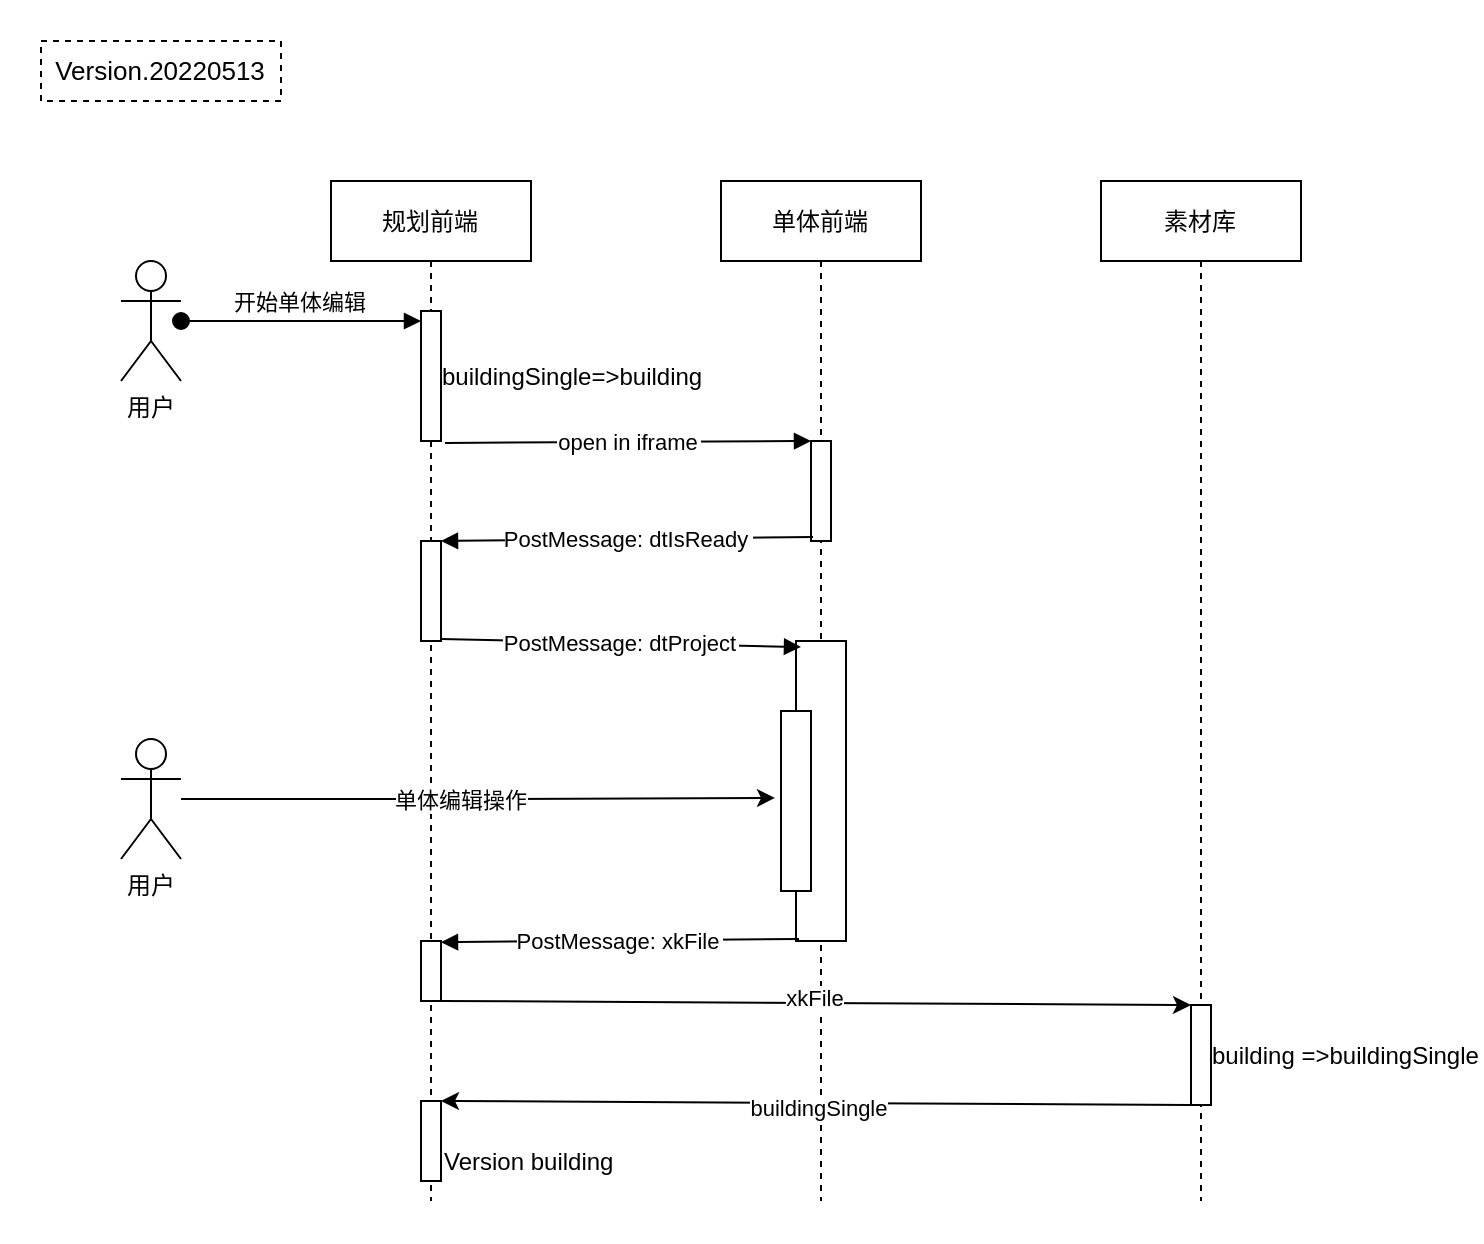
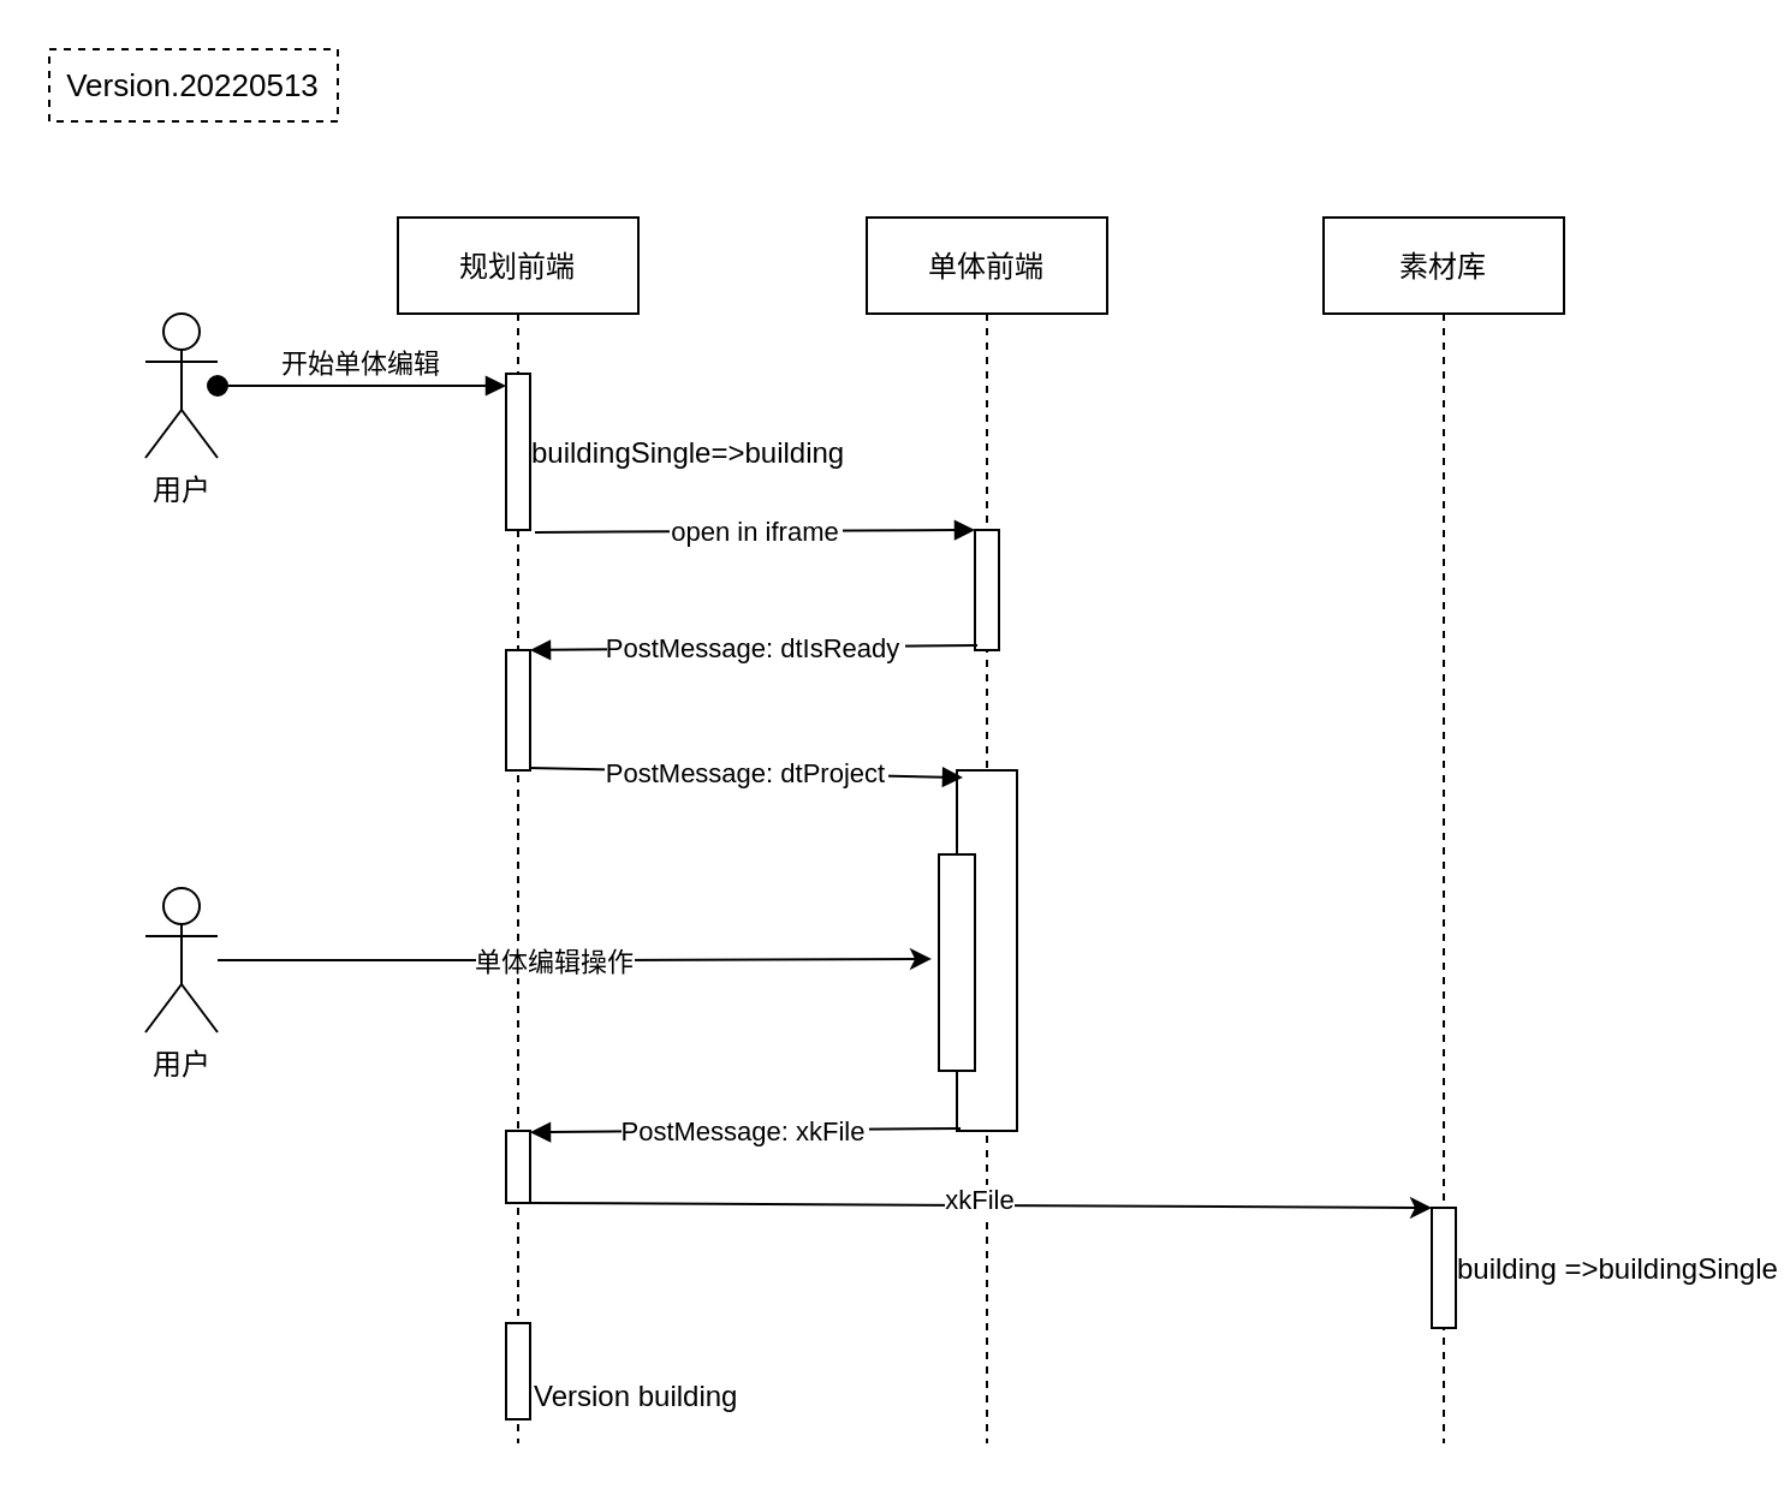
  <mxCell id="0" />
  <mxCell id="1" parent="0" />
  <mxCell id="2" value="规划前端" style="shape=umlLifeline;perimeter=lifelinePerimeter;container=1;collapsible=0;recursiveResize=0;rounded=0;shadow=0;strokeWidth=1;" parent="1" vertex="1"><mxGeometry x="165" y="90" width="100" height="510" as="geometry" /></mxCell>
  <mxCell id="3" value="buildingSingle=&gt;building" style="points=[];perimeter=orthogonalPerimeter;rounded=0;shadow=0;strokeWidth=1;align=left;spacingLeft=9;" parent="2" vertex="1"><mxGeometry x="45" y="65" width="10" height="65" as="geometry" /></mxCell>
  <mxCell id="4" value="" style="points=[];perimeter=orthogonalPerimeter;rounded=0;shadow=0;strokeWidth=1;" parent="2" vertex="1"><mxGeometry x="45" y="180" width="10" height="50" as="geometry" /></mxCell>
  <mxCell id="5" value="" style="points=[];perimeter=orthogonalPerimeter;rounded=0;shadow=0;strokeWidth=1;" parent="2" vertex="1"><mxGeometry x="45" y="380" width="10" height="30" as="geometry" /></mxCell>
  <mxCell id="6" value="Version building" style="points=[];perimeter=orthogonalPerimeter;rounded=0;shadow=0;strokeWidth=1;verticalAlign=bottom;align=left;spacingLeft=10;" parent="2" vertex="1"><mxGeometry x="45" y="460" width="10" height="40" as="geometry" /></mxCell>
  <mxCell id="7" value="单体前端" style="shape=umlLifeline;perimeter=lifelinePerimeter;container=1;collapsible=0;recursiveResize=0;rounded=0;shadow=0;strokeWidth=1;" parent="1" vertex="1"><mxGeometry x="360" y="90" width="100" height="510" as="geometry" /></mxCell>
  <mxCell id="8" value="" style="points=[];perimeter=orthogonalPerimeter;rounded=0;shadow=0;strokeWidth=1;" parent="7" vertex="1"><mxGeometry x="45" y="130" width="10" height="50" as="geometry" /></mxCell>
  <mxCell id="9" value="" style="points=[];perimeter=orthogonalPerimeter;rounded=0;shadow=0;strokeWidth=1;" parent="7" vertex="1"><mxGeometry x="37.5" y="230" width="25" height="150" as="geometry" /></mxCell>
  <mxCell id="10" value="" style="points=[];perimeter=orthogonalPerimeter;rounded=0;shadow=0;strokeWidth=1;align=right;spacingLeft=9;horizontal=1;spacingRight=12;" parent="7" vertex="1"><mxGeometry x="30" y="265" width="15" height="90" as="geometry" /></mxCell>
  <mxCell id="11" value="open in iframe" style="verticalAlign=middle;endArrow=block;entryX=0;entryY=0;shadow=0;strokeWidth=1;exitX=1.2;exitY=1.015;exitDx=0;exitDy=0;exitPerimeter=0;" parent="1" source="3" target="8" edge="1"><mxGeometry relative="1" as="geometry"><mxPoint x="320" y="170" as="sourcePoint" /></mxGeometry></mxCell>
  <mxCell id="12" value="PostMessage: dtIsReady" style="verticalAlign=middle;endArrow=block;entryX=1;entryY=0;shadow=0;strokeWidth=1;exitX=0.1;exitY=0.96;exitDx=0;exitDy=0;exitPerimeter=0;" parent="1" source="8" target="4" edge="1"><mxGeometry relative="1" as="geometry"><mxPoint x="285" y="210" as="sourcePoint" /></mxGeometry></mxCell>
  <mxCell id="13" value="用户" style="shape=umlActor;verticalLabelPosition=bottom;verticalAlign=top;html=1;outlineConnect=0;" parent="1" vertex="1"><mxGeometry x="60" y="130" width="30" height="60" as="geometry" /></mxCell>
  <mxCell id="14" value="素材库" style="shape=umlLifeline;perimeter=lifelinePerimeter;container=1;collapsible=0;recursiveResize=0;rounded=0;shadow=0;strokeWidth=1;" parent="1" vertex="1"><mxGeometry x="550" y="90" width="100" height="510" as="geometry" /></mxCell>
  <mxCell id="15" value="building =&gt;buildingSingle" style="points=[];perimeter=orthogonalPerimeter;rounded=0;shadow=0;strokeWidth=1;align=left;spacingLeft=9;" parent="14" vertex="1"><mxGeometry x="45" y="412" width="10" height="50" as="geometry" /></mxCell>
  <mxCell id="16" value="开始单体编辑" style="verticalAlign=bottom;startArrow=oval;endArrow=block;startSize=8;shadow=0;strokeWidth=1;" parent="1" source="13" target="3" edge="1"><mxGeometry relative="1" as="geometry"><mxPoint x="140" y="160" as="sourcePoint" /></mxGeometry></mxCell>
  <mxCell id="17" value="PostMessage: dtProject" style="verticalAlign=middle;endArrow=block;entryX=0.1;entryY=0.02;shadow=0;strokeWidth=1;exitX=1;exitY=0.98;exitDx=0;exitDy=0;exitPerimeter=0;entryDx=0;entryDy=0;entryPerimeter=0;" parent="1" source="4" target="9" edge="1"><mxGeometry relative="1" as="geometry"><mxPoint x="220" y="310.975" as="sourcePoint" /><mxPoint x="478" y="310" as="targetPoint" /></mxGeometry></mxCell>
  <mxCell id="18" style="edgeStyle=orthogonalEdgeStyle;rounded=0;orthogonalLoop=1;jettySize=auto;html=1;entryX=-0.2;entryY=0.483;entryDx=0;entryDy=0;entryPerimeter=0;" parent="1" source="20" target="10" edge="1"><mxGeometry relative="1" as="geometry" /></mxCell>
  <mxCell id="19" value="单体编辑操作" style="edgeLabel;html=1;align=center;verticalAlign=middle;resizable=0;points=[];" parent="18" vertex="1" connectable="0"><mxGeometry x="-0.065" relative="1" as="geometry"><mxPoint as="offset" /></mxGeometry></mxCell>
  <mxCell id="20" value="用户" style="shape=umlActor;verticalLabelPosition=bottom;verticalAlign=top;html=1;outlineConnect=0;" parent="1" vertex="1"><mxGeometry x="60" y="369" width="30" height="60" as="geometry" /></mxCell>
  <mxCell id="21" value="PostMessage: xkFile" style="verticalAlign=middle;endArrow=block;entryX=1;entryY=0.02;shadow=0;strokeWidth=1;exitX=0.06;exitY=0.993;exitDx=0;exitDy=0;exitPerimeter=0;entryDx=0;entryDy=0;entryPerimeter=0;" parent="1" source="9" target="5" edge="1"><mxGeometry relative="1" as="geometry"><mxPoint x="290" y="540" as="sourcePoint" /><mxPoint x="545" y="544" as="targetPoint" /></mxGeometry></mxCell>
  <mxCell id="22" value="" style="endArrow=classic;html=1;rounded=0;exitX=1;exitY=1;exitDx=0;exitDy=0;exitPerimeter=0;entryX=0;entryY=0;entryDx=0;entryDy=0;entryPerimeter=0;" parent="1" source="5" target="15" edge="1"><mxGeometry width="50" height="50" relative="1" as="geometry"><mxPoint x="217" y="502.01" as="sourcePoint" /><mxPoint x="694" y="502" as="targetPoint" /></mxGeometry></mxCell>
  <mxCell id="23" value="xkFile" style="edgeLabel;html=1;align=center;verticalAlign=middle;resizable=0;points=[];" parent="22" vertex="1" connectable="0"><mxGeometry x="-0.009" y="2" relative="1" as="geometry"><mxPoint as="offset" /></mxGeometry></mxCell>
- <mxCell id="24" value="" style="endArrow=classic;html=1;rounded=0;exitX=0;exitY=1;exitDx=0;exitDy=0;exitPerimeter=0;entryX=1;entryY=0;entryDx=0;entryDy=0;entryPerimeter=0;" parent="1" source="15" target="6" edge="1"><mxGeometry width="50" height="50" relative="1" as="geometry"><mxPoint x="150" y="710" as="sourcePoint" /><mxPoint x="525" y="712" as="targetPoint" /></mxGeometry></mxCell>
- <mxCell id="25" value="buildingSingle" style="edgeLabel;html=1;align=center;verticalAlign=middle;resizable=0;points=[];" parent="24" vertex="1" connectable="0"><mxGeometry x="-0.009" y="2" relative="1" as="geometry"><mxPoint as="offset" /></mxGeometry></mxCell>
  <mxCell id="26" value="Version.20220513" style="rounded=0;whiteSpace=wrap;html=1;labelBorderColor=none;fontSize=13;fillColor=none;dashed=1;" parent="1" vertex="1"><mxGeometry x="20" y="20" width="120" height="30" as="geometry" /></mxCell>
